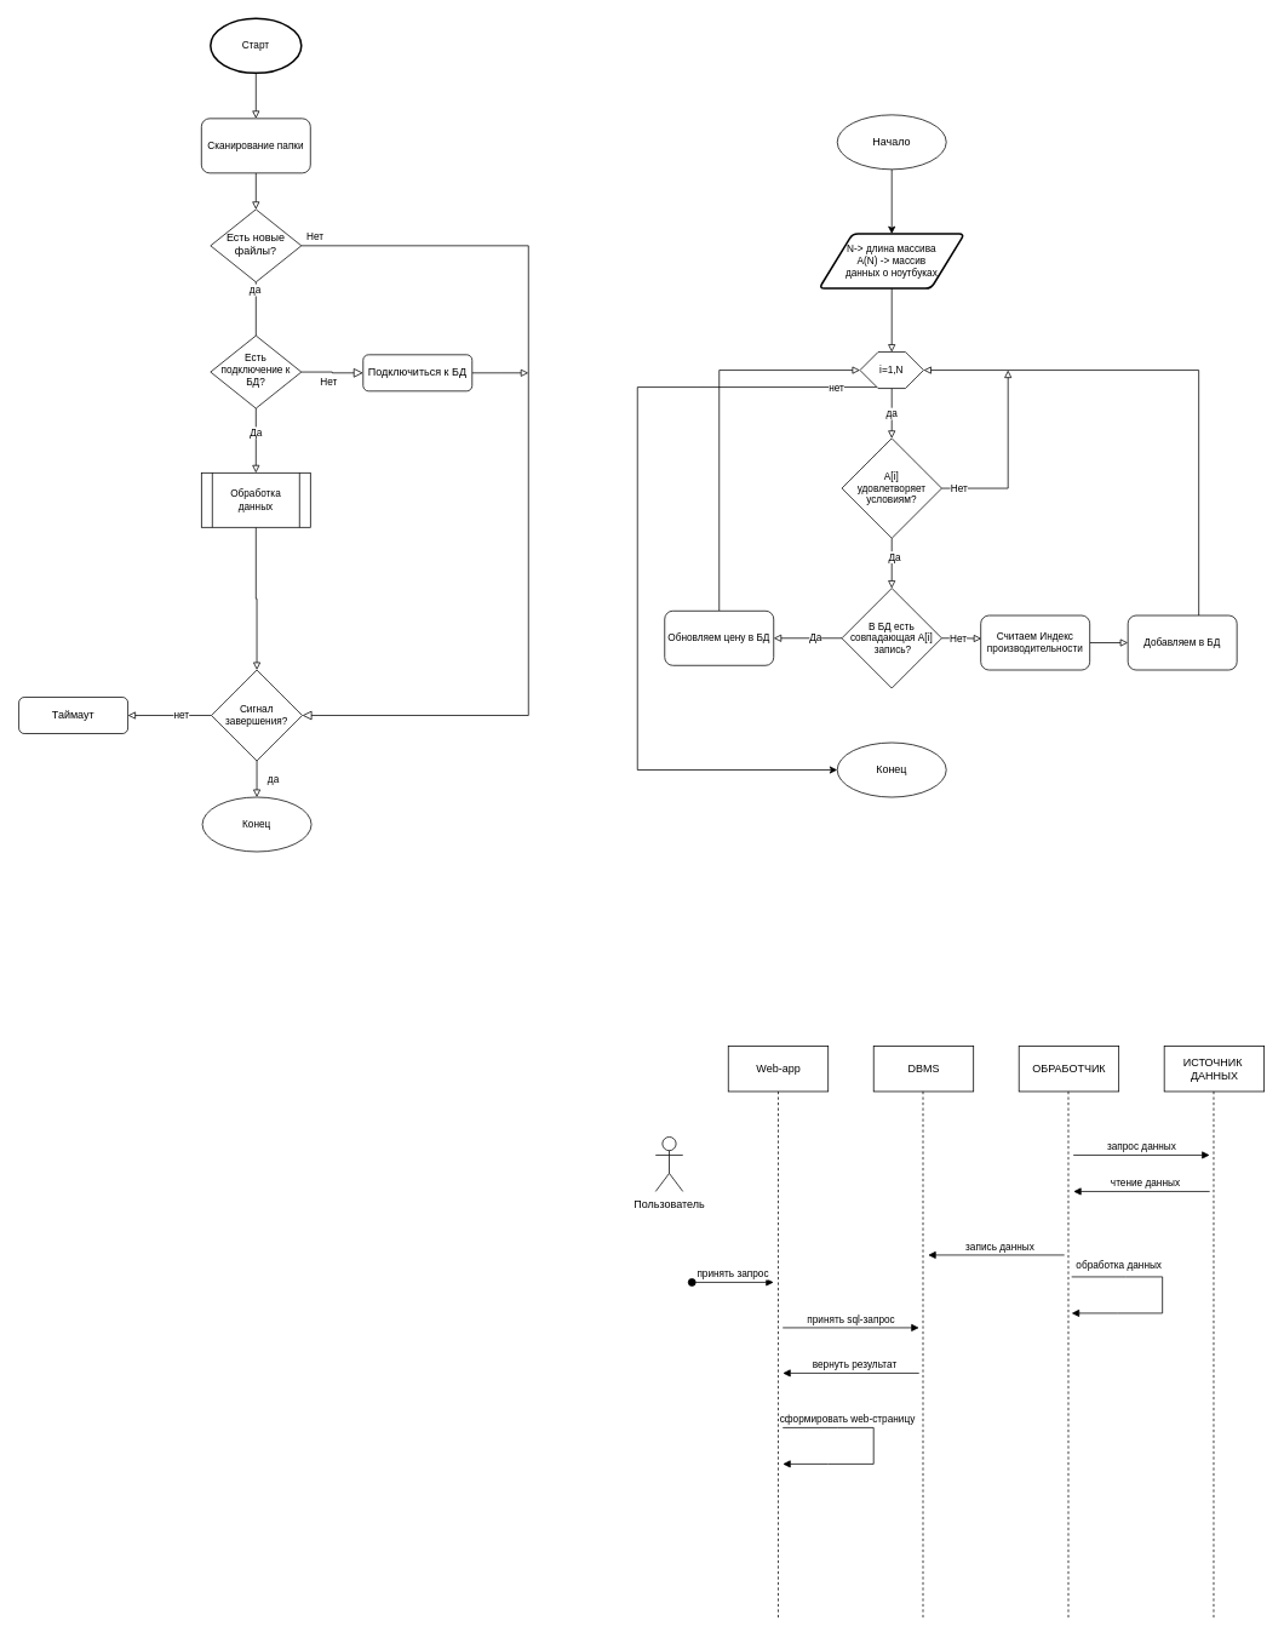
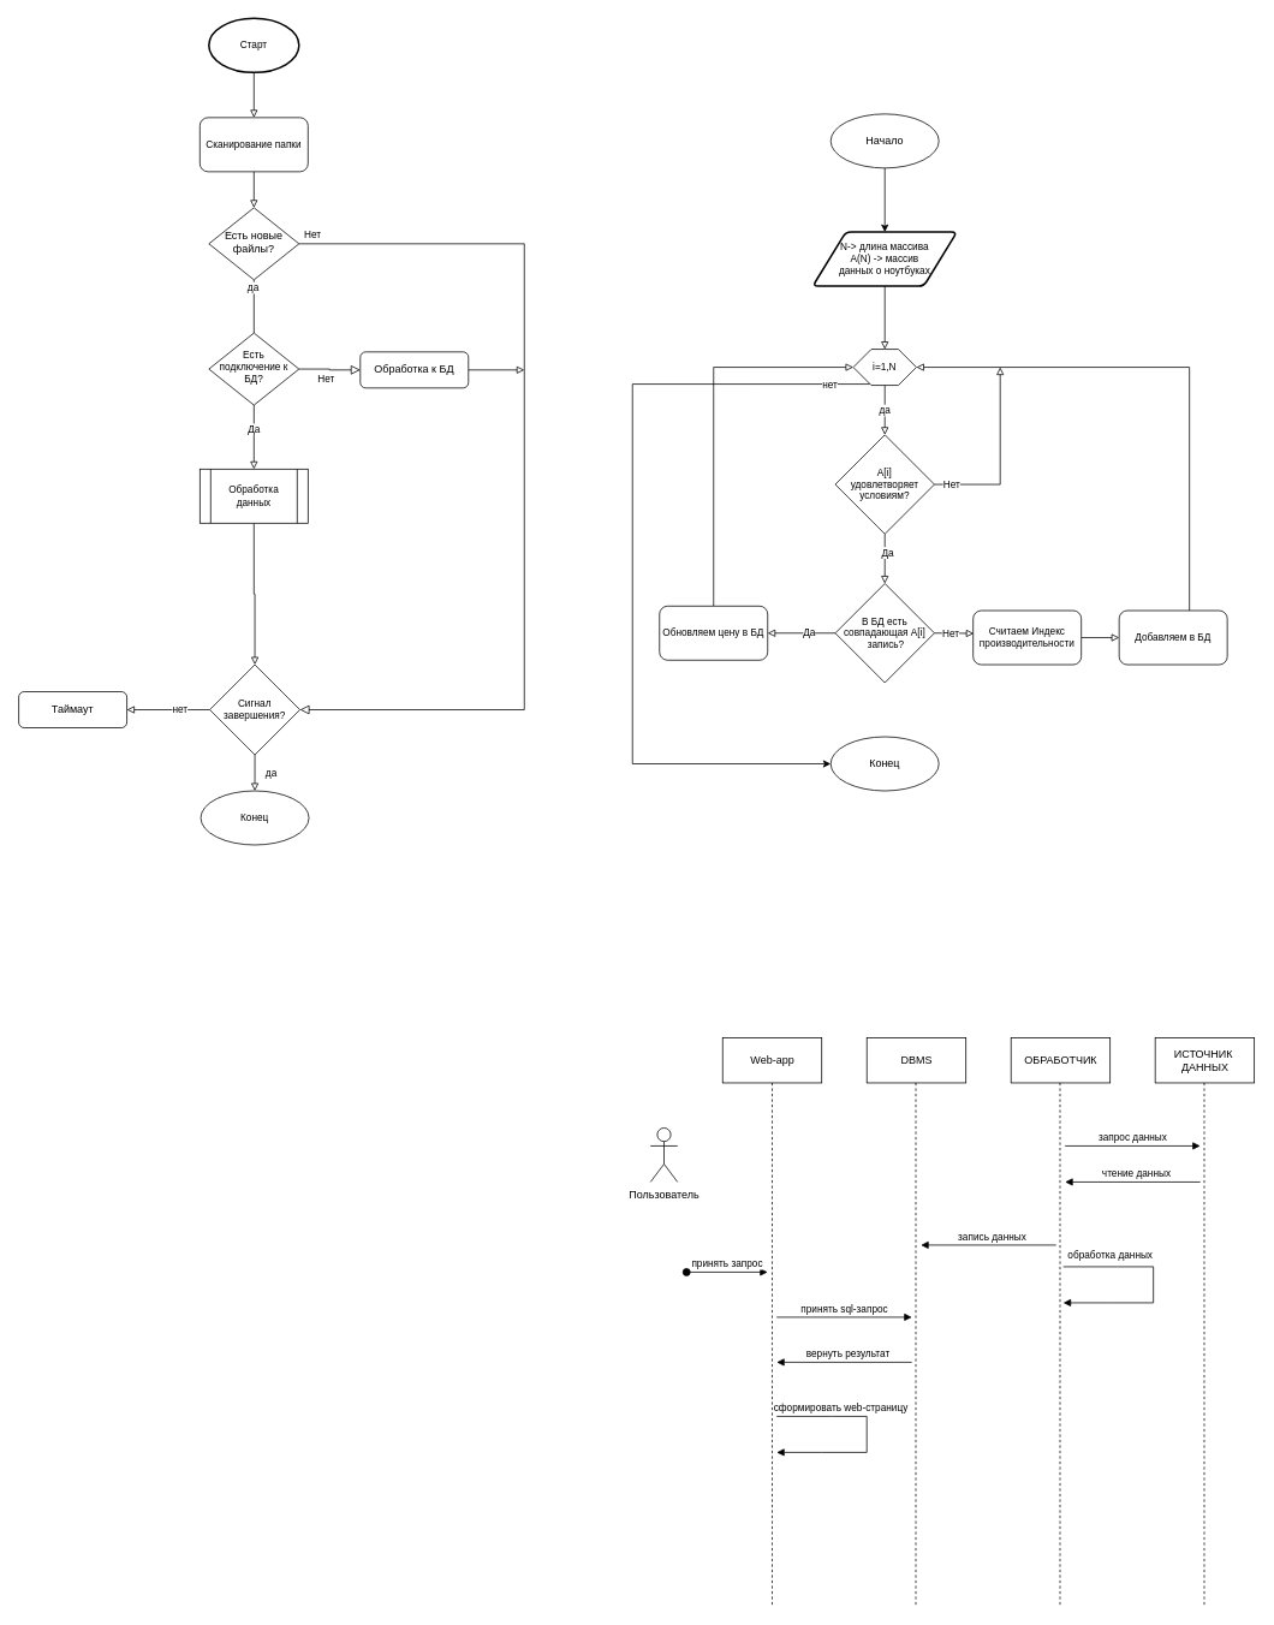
  <mxCell id="0" />
  <mxCell id="1" parent="0" />
  <mxCell id="2" value="Нет" style="edgeStyle=orthogonalEdgeStyle;rounded=0;html=1;jettySize=auto;orthogonalLoop=1;fontSize=11;endArrow=block;endFill=0;endSize=8;strokeWidth=1;shadow=0;labelBackgroundColor=none;entryX=1;entryY=0.5;entryDx=0;entryDy=0;exitX=1;exitY=0.5;exitDx=0;exitDy=0;" parent="1" source="5" target="20" edge="1"><mxGeometry x="-0.971" y="10" relative="1" as="geometry"><mxPoint as="offset" /><mxPoint x="349" y="240" as="sourcePoint" /><mxPoint x="350" y="757" as="targetPoint" /><Array as="points"><mxPoint x="581" y="270" /><mxPoint x="581" y="787" /></Array></mxGeometry></mxCell>
  <mxCell id="3" style="edgeStyle=orthogonalEdgeStyle;rounded=0;orthogonalLoop=1;jettySize=auto;html=1;entryX=0.5;entryY=0;entryDx=0;entryDy=0;fontSize=11;endArrow=none;endFill=0;" parent="1" source="5" target="9" edge="1"><mxGeometry relative="1" as="geometry" /></mxCell>
  <mxCell id="4" value="да" style="edgeLabel;html=1;align=center;verticalAlign=middle;resizable=0;points=[];fontSize=11;" parent="3" vertex="1" connectable="0"><mxGeometry x="-0.741" y="-2" relative="1" as="geometry"><mxPoint as="offset" /></mxGeometry></mxCell>
  <mxCell id="5" value="Есть новые файлы?" style="rhombus;whiteSpace=wrap;html=1;shadow=0;fontFamily=Helvetica;fontSize=12;align=center;strokeWidth=1;spacing=6;spacingTop=-4;" parent="1" vertex="1"><mxGeometry x="231" y="230" width="100" height="80" as="geometry" /></mxCell>
  <mxCell id="6" value="Нет" style="edgeStyle=orthogonalEdgeStyle;rounded=0;html=1;jettySize=auto;orthogonalLoop=1;fontSize=11;endArrow=block;endFill=0;endSize=8;strokeWidth=1;shadow=0;labelBackgroundColor=none;" parent="1" source="9" target="11" edge="1"><mxGeometry x="0.015" y="-11" relative="1" as="geometry"><mxPoint x="-4" y="-1" as="offset" /></mxGeometry></mxCell>
  <mxCell id="7" style="edgeStyle=orthogonalEdgeStyle;rounded=0;orthogonalLoop=1;jettySize=auto;html=1;entryX=0.5;entryY=0;entryDx=0;entryDy=0;fontSize=11;endArrow=block;endFill=0;" parent="1" source="9" target="44" edge="1"><mxGeometry relative="1" as="geometry"><mxPoint x="280.92" y="490" as="targetPoint" /></mxGeometry></mxCell>
  <mxCell id="8" value="Да" style="edgeLabel;html=1;align=center;verticalAlign=middle;resizable=0;points=[];fontSize=11;" parent="7" vertex="1" connectable="0"><mxGeometry x="-0.274" y="-1" relative="1" as="geometry"><mxPoint as="offset" /></mxGeometry></mxCell>
  <mxCell id="9" value="Есть подключение к БД?" style="rhombus;whiteSpace=wrap;html=1;shadow=0;fontFamily=Helvetica;fontSize=11;align=center;strokeWidth=1;spacing=6;spacingTop=-4;" parent="1" vertex="1"><mxGeometry x="231" y="369" width="100" height="80" as="geometry" /></mxCell>
  <mxCell id="10" style="edgeStyle=orthogonalEdgeStyle;rounded=0;orthogonalLoop=1;jettySize=auto;html=1;fontSize=11;endArrow=block;endFill=0;" parent="1" source="11" edge="1"><mxGeometry relative="1" as="geometry"><mxPoint x="581" y="410" as="targetPoint" /></mxGeometry></mxCell>
- <mxCell id="11" value="Подключиться к БД" style="rounded=1;whiteSpace=wrap;html=1;fontSize=12;glass=0;strokeWidth=1;shadow=0;" parent="1" vertex="1"><mxGeometry x="399" y="390" width="120" height="40" as="geometry" /></mxCell>
+ <mxCell id="11" value="Обработка к БД" style="rounded=1;whiteSpace=wrap;html=1;fontSize=12;glass=0;strokeWidth=1;shadow=0;" parent="1" vertex="1"><mxGeometry x="399" y="390" width="120" height="40" as="geometry" /></mxCell>
  <mxCell id="12" style="edgeStyle=orthogonalEdgeStyle;rounded=0;orthogonalLoop=1;jettySize=auto;html=1;entryX=0.5;entryY=0;entryDx=0;entryDy=0;fontSize=11;endArrow=block;endFill=0;" parent="1" source="13" target="15" edge="1"><mxGeometry relative="1" as="geometry"><mxPoint x="281" y="130" as="targetPoint" /></mxGeometry></mxCell>
  <mxCell id="13" value="Старт" style="strokeWidth=2;html=1;shape=mxgraph.flowchart.start_1;whiteSpace=wrap;rounded=1;fontSize=11;" parent="1" vertex="1"><mxGeometry x="231" y="20" width="100" height="60" as="geometry" /></mxCell>
  <mxCell id="14" style="edgeStyle=orthogonalEdgeStyle;rounded=0;orthogonalLoop=1;jettySize=auto;html=1;entryX=0.5;entryY=0;entryDx=0;entryDy=0;fontSize=11;endArrow=block;endFill=0;exitX=0.5;exitY=1;exitDx=0;exitDy=0;" parent="1" source="15" target="5" edge="1"><mxGeometry relative="1" as="geometry"><mxPoint x="281" y="190" as="sourcePoint" /></mxGeometry></mxCell>
  <mxCell id="15" value="Сканирование папки" style="rounded=1;whiteSpace=wrap;html=1;fontSize=11;" parent="1" vertex="1"><mxGeometry x="221" y="130" width="120" height="60" as="geometry" /></mxCell>
  <mxCell id="16" value="Конец" style="ellipse;whiteSpace=wrap;html=1;rounded=1;fontSize=11;" parent="1" vertex="1"><mxGeometry x="222" y="877" width="120" height="60" as="geometry" /></mxCell>
  <mxCell id="17" style="edgeStyle=orthogonalEdgeStyle;rounded=0;orthogonalLoop=1;jettySize=auto;html=1;entryX=0.5;entryY=0;entryDx=0;entryDy=0;fontSize=11;endArrow=block;endFill=0;" parent="1" source="20" target="16" edge="1"><mxGeometry relative="1" as="geometry" /></mxCell>
  <mxCell id="18" style="edgeStyle=orthogonalEdgeStyle;rounded=0;orthogonalLoop=1;jettySize=auto;html=1;entryX=1;entryY=0.5;entryDx=0;entryDy=0;fontSize=11;endArrow=block;endFill=0;" parent="1" source="20" target="21" edge="1"><mxGeometry relative="1" as="geometry" /></mxCell>
  <mxCell id="19" value="нет" style="edgeLabel;html=1;align=center;verticalAlign=middle;resizable=0;points=[];fontSize=11;" parent="18" vertex="1" connectable="0"><mxGeometry x="-0.254" y="-1" relative="1" as="geometry"><mxPoint as="offset" /></mxGeometry></mxCell>
  <mxCell id="20" value="Сигнал завершения?" style="rhombus;whiteSpace=wrap;html=1;rounded=0;fontSize=11;" parent="1" vertex="1"><mxGeometry x="232" y="737" width="100" height="100" as="geometry" /></mxCell>
  <mxCell id="21" value="Таймаут" style="rounded=1;whiteSpace=wrap;html=1;fontSize=12;glass=0;strokeWidth=1;shadow=0;" parent="1" vertex="1"><mxGeometry x="20" y="767" width="120" height="40" as="geometry" /></mxCell>
  <mxCell id="22" value="да" style="text;html=1;align=center;verticalAlign=middle;resizable=0;points=[];autosize=1;strokeColor=none;fillColor=none;fontSize=11;" parent="1" vertex="1"><mxGeometry x="280" y="842" width="40" height="30" as="geometry" /></mxCell>
  <mxCell id="23" value="да" style="edgeStyle=orthogonalEdgeStyle;rounded=0;orthogonalLoop=1;jettySize=auto;html=1;fontSize=11;endArrow=block;endFill=0;entryX=0.5;entryY=0;entryDx=0;entryDy=0;" parent="1" source="26" target="36" edge="1"><mxGeometry relative="1" as="geometry"><mxPoint x="981" y="447" as="targetPoint" /></mxGeometry></mxCell>
  <mxCell id="24" style="edgeStyle=orthogonalEdgeStyle;rounded=0;orthogonalLoop=1;jettySize=auto;html=1;exitX=0.263;exitY=0.967;exitDx=0;exitDy=0;entryX=0;entryY=0.5;entryDx=0;entryDy=0;exitPerimeter=0;" edge="1" parent="1" source="26" target="49"><mxGeometry relative="1" as="geometry"><mxPoint x="891" y="787" as="targetPoint" /><Array as="points"><mxPoint x="701" y="426" /><mxPoint x="701" y="847" /></Array></mxGeometry></mxCell>
  <mxCell id="25" value="нет" style="edgeLabel;html=1;align=center;verticalAlign=middle;resizable=0;points=[];" vertex="1" connectable="0" parent="24"><mxGeometry x="-0.901" y="1" relative="1" as="geometry"><mxPoint as="offset" /></mxGeometry></mxCell>
  <mxCell id="26" value="i=1,N" style="shape=hexagon;perimeter=hexagonPerimeter2;whiteSpace=wrap;html=1;fixedSize=1;fontSize=11;" parent="1" vertex="1"><mxGeometry x="946" y="387" width="70" height="40" as="geometry" /></mxCell>
  <mxCell id="27" value="" style="edgeStyle=orthogonalEdgeStyle;rounded=0;orthogonalLoop=1;jettySize=auto;html=1;fontSize=11;endArrow=block;endFill=0;entryX=0.006;entryY=0.424;entryDx=0;entryDy=0;entryPerimeter=0;" parent="1" source="31" target="42" edge="1"><mxGeometry relative="1" as="geometry"><mxPoint x="1069" y="702" as="targetPoint" /></mxGeometry></mxCell>
  <mxCell id="28" value="Нет" style="edgeLabel;html=1;align=center;verticalAlign=middle;resizable=0;points=[];fontSize=11;" parent="27" vertex="1" connectable="0"><mxGeometry x="-0.248" y="-1" relative="1" as="geometry"><mxPoint y="-1" as="offset" /></mxGeometry></mxCell>
  <mxCell id="29" value="" style="edgeStyle=orthogonalEdgeStyle;rounded=0;orthogonalLoop=1;jettySize=auto;html=1;fontSize=11;endArrow=block;endFill=0;" parent="1" source="31" target="40" edge="1"><mxGeometry relative="1" as="geometry" /></mxCell>
  <mxCell id="30" value="Да" style="edgeLabel;html=1;align=center;verticalAlign=middle;resizable=0;points=[];fontSize=11;" parent="29" vertex="1" connectable="0"><mxGeometry x="-0.201" y="-3" relative="1" as="geometry"><mxPoint y="2" as="offset" /></mxGeometry></mxCell>
  <mxCell id="31" value="В БД есть совпадающая A[i]&lt;br&gt;&amp;nbsp;запись?" style="rhombus;whiteSpace=wrap;html=1;fontSize=11;" parent="1" vertex="1"><mxGeometry x="926" y="647" width="110" height="110" as="geometry" /></mxCell>
  <mxCell id="32" style="edgeStyle=orthogonalEdgeStyle;rounded=0;orthogonalLoop=1;jettySize=auto;html=1;entryX=0.5;entryY=0;entryDx=0;entryDy=0;fontSize=11;endArrow=block;endFill=0;" parent="1" source="36" target="31" edge="1"><mxGeometry relative="1" as="geometry" /></mxCell>
  <mxCell id="33" value="Да" style="edgeLabel;html=1;align=center;verticalAlign=middle;resizable=0;points=[];fontSize=11;" parent="32" vertex="1" connectable="0"><mxGeometry x="-0.271" y="2" relative="1" as="geometry"><mxPoint as="offset" /></mxGeometry></mxCell>
  <mxCell id="34" style="edgeStyle=orthogonalEdgeStyle;rounded=0;orthogonalLoop=1;jettySize=auto;html=1;fontSize=11;endArrow=block;endFill=0;" parent="1" source="36" edge="1"><mxGeometry relative="1" as="geometry"><mxPoint x="1109" y="407" as="targetPoint" /><Array as="points"><mxPoint x="1109" y="537" /><mxPoint x="1109" y="407" /></Array></mxGeometry></mxCell>
  <mxCell id="35" value="Нет" style="edgeLabel;html=1;align=center;verticalAlign=middle;resizable=0;points=[];fontSize=11;" parent="34" vertex="1" connectable="0"><mxGeometry x="-0.823" y="1" relative="1" as="geometry"><mxPoint as="offset" /></mxGeometry></mxCell>
  <mxCell id="36" value="A[i]&lt;br&gt;удовлетворяет условиям?" style="rhombus;whiteSpace=wrap;html=1;fontSize=11;" parent="1" vertex="1"><mxGeometry x="926" y="482" width="110" height="110" as="geometry" /></mxCell>
  <mxCell id="37" style="edgeStyle=orthogonalEdgeStyle;rounded=0;orthogonalLoop=1;jettySize=auto;html=1;entryX=1;entryY=0.5;entryDx=0;entryDy=0;fontSize=11;endArrow=block;endFill=0;" parent="1" source="38" target="26" edge="1"><mxGeometry relative="1" as="geometry"><Array as="points"><mxPoint x="1319" y="407" /></Array></mxGeometry></mxCell>
  <mxCell id="38" value="Добавляем в БД" style="whiteSpace=wrap;html=1;fontSize=11;rounded=1;" parent="1" vertex="1"><mxGeometry x="1241" y="677" width="120" height="60" as="geometry" /></mxCell>
  <mxCell id="39" style="edgeStyle=orthogonalEdgeStyle;rounded=0;orthogonalLoop=1;jettySize=auto;html=1;entryX=0;entryY=0.5;entryDx=0;entryDy=0;fontSize=11;endArrow=block;endFill=0;" parent="1" source="40" target="26" edge="1"><mxGeometry relative="1" as="geometry"><Array as="points"><mxPoint x="791" y="407" /></Array></mxGeometry></mxCell>
  <mxCell id="40" value="Обновляем цену в БД" style="rounded=1;whiteSpace=wrap;html=1;fontSize=11;" parent="1" vertex="1"><mxGeometry x="731" y="672" width="120" height="60" as="geometry" /></mxCell>
  <mxCell id="41" style="edgeStyle=orthogonalEdgeStyle;rounded=0;orthogonalLoop=1;jettySize=auto;html=1;entryX=0;entryY=0.5;entryDx=0;entryDy=0;fontSize=11;endArrow=block;endFill=0;" parent="1" source="42" target="38" edge="1"><mxGeometry relative="1" as="geometry" /></mxCell>
  <mxCell id="42" value="Считаем Индекс производительности" style="rounded=1;whiteSpace=wrap;html=1;fontSize=11;" parent="1" vertex="1"><mxGeometry x="1079" y="677" width="120" height="60" as="geometry" /></mxCell>
  <mxCell id="43" style="edgeStyle=orthogonalEdgeStyle;rounded=0;orthogonalLoop=1;jettySize=auto;html=1;entryX=0.5;entryY=0;entryDx=0;entryDy=0;fontSize=11;endArrow=block;endFill=0;" parent="1" source="44" target="20" edge="1"><mxGeometry relative="1" as="geometry"><mxPoint x="281" y="640" as="targetPoint" /></mxGeometry></mxCell>
  <mxCell id="44" value="Обработка данных" style="shape=process;whiteSpace=wrap;html=1;backgroundOutline=1;rounded=0;fontSize=11;" parent="1" vertex="1"><mxGeometry x="221" y="520" width="120" height="60" as="geometry" /></mxCell>
  <mxCell id="45" style="edgeStyle=orthogonalEdgeStyle;rounded=0;orthogonalLoop=1;jettySize=auto;html=1;entryX=0.5;entryY=0;entryDx=0;entryDy=0;fontSize=11;endArrow=block;endFill=0;" parent="1" source="46" target="26" edge="1"><mxGeometry relative="1" as="geometry" /></mxCell>
  <mxCell id="46" value="N-&amp;gt; длина массива&lt;br&gt;A(N) -&amp;gt; массив&lt;br&gt;данных о ноутбуках" style="shape=parallelogram;html=1;strokeWidth=2;perimeter=parallelogramPerimeter;whiteSpace=wrap;rounded=1;arcSize=12;size=0.23;fontSize=11;" parent="1" vertex="1"><mxGeometry x="901" y="257" width="160" height="60" as="geometry" /></mxCell>
  <mxCell id="47" style="edgeStyle=orthogonalEdgeStyle;rounded=0;orthogonalLoop=1;jettySize=auto;html=1;entryX=0.5;entryY=0;entryDx=0;entryDy=0;" edge="1" parent="1" source="48" target="46"><mxGeometry relative="1" as="geometry" /></mxCell>
  <mxCell id="48" value="Начало" style="ellipse;whiteSpace=wrap;html=1;" vertex="1" parent="1"><mxGeometry x="921" y="126" width="120" height="60" as="geometry" /></mxCell>
  <mxCell id="49" value="Конец" style="ellipse;whiteSpace=wrap;html=1;" vertex="1" parent="1"><mxGeometry x="921" y="817" width="120" height="60" as="geometry" /></mxCell>
  <mxCell id="50" value="Пользователь" style="shape=umlActor;verticalLabelPosition=bottom;verticalAlign=top;html=1;" vertex="1" parent="1"><mxGeometry x="721" y="1251" width="30" height="60" as="geometry" /></mxCell>
  <mxCell id="51" style="edgeStyle=orthogonalEdgeStyle;rounded=0;orthogonalLoop=1;jettySize=auto;html=1;dashed=1;endArrow=none;endFill=0;" edge="1" parent="1" source="52"><mxGeometry relative="1" as="geometry"><mxPoint x="856" y="1781" as="targetPoint" /></mxGeometry></mxCell>
  <mxCell id="52" value="Web-app" style="html=1;" vertex="1" parent="1"><mxGeometry x="801" y="1151" width="110" height="50" as="geometry" /></mxCell>
  <mxCell id="53" value="DBMS" style="html=1;" vertex="1" parent="1"><mxGeometry x="961" y="1151" width="110" height="50" as="geometry" /></mxCell>
  <mxCell id="54" value="ОБРАБОТЧИК" style="html=1;" vertex="1" parent="1"><mxGeometry x="1121" y="1151" width="110" height="50" as="geometry" /></mxCell>
  <mxCell id="55" value="ИСТОЧНИК&amp;nbsp;&lt;br&gt;ДАННЫХ" style="html=1;" vertex="1" parent="1"><mxGeometry x="1281" y="1151" width="110" height="50" as="geometry" /></mxCell>
  <mxCell id="56" style="edgeStyle=orthogonalEdgeStyle;rounded=0;orthogonalLoop=1;jettySize=auto;html=1;dashed=1;endArrow=none;endFill=0;" edge="1" parent="1"><mxGeometry relative="1" as="geometry"><mxPoint x="1015.41" y="1781" as="targetPoint" /><mxPoint x="1015.41" y="1201" as="sourcePoint" /></mxGeometry></mxCell>
  <mxCell id="57" style="edgeStyle=orthogonalEdgeStyle;rounded=0;orthogonalLoop=1;jettySize=auto;html=1;dashed=1;endArrow=none;endFill=0;" edge="1" parent="1"><mxGeometry relative="1" as="geometry"><mxPoint x="1175.41" y="1781" as="targetPoint" /><mxPoint x="1175.41" y="1201" as="sourcePoint" /></mxGeometry></mxCell>
  <mxCell id="58" style="edgeStyle=orthogonalEdgeStyle;rounded=0;orthogonalLoop=1;jettySize=auto;html=1;dashed=1;endArrow=none;endFill=0;" edge="1" parent="1"><mxGeometry relative="1" as="geometry"><mxPoint x="1335.41" y="1781" as="targetPoint" /><mxPoint x="1335.41" y="1201" as="sourcePoint" /></mxGeometry></mxCell>
  <mxCell id="59" value="принять запрос" style="html=1;verticalAlign=bottom;startArrow=oval;startFill=1;endArrow=block;startSize=8;rounded=0;" edge="1" parent="1"><mxGeometry width="60" relative="1" as="geometry"><mxPoint x="761" y="1411" as="sourcePoint" /><mxPoint x="851" y="1411" as="targetPoint" /></mxGeometry></mxCell>
  <mxCell id="60" value="принять sql-запрос" style="html=1;verticalAlign=bottom;startArrow=none;startFill=0;endArrow=block;startSize=8;rounded=0;" edge="1" parent="1"><mxGeometry width="60" relative="1" as="geometry"><mxPoint x="861" y="1461" as="sourcePoint" /><mxPoint x="1011" y="1461" as="targetPoint" /></mxGeometry></mxCell>
  <mxCell id="61" value="вернуть результат" style="html=1;verticalAlign=bottom;startArrow=none;startFill=0;endArrow=block;startSize=8;rounded=0;" edge="1" parent="1"><mxGeometry x="-0.067" width="60" relative="1" as="geometry"><mxPoint x="1011" y="1511" as="sourcePoint" /><mxPoint x="861" y="1511" as="targetPoint" /><mxPoint x="-1" as="offset" /></mxGeometry></mxCell>
  <mxCell id="62" value="сформировать web-страницу" style="html=1;verticalAlign=bottom;startArrow=none;startFill=0;endArrow=block;startSize=8;rounded=0;" edge="1" parent="1"><mxGeometry x="-0.417" width="60" relative="1" as="geometry"><mxPoint x="861" y="1571" as="sourcePoint" /><mxPoint x="861" y="1611" as="targetPoint" /><Array as="points"><mxPoint x="921" y="1571" /><mxPoint x="961" y="1571" /><mxPoint x="961" y="1611" /><mxPoint x="911" y="1611" /></Array><mxPoint x="1" as="offset" /></mxGeometry></mxCell>
  <mxCell id="63" value="запись&amp;nbsp;данных" style="html=1;verticalAlign=bottom;startArrow=none;startFill=0;endArrow=block;startSize=8;rounded=0;" edge="1" parent="1"><mxGeometry x="-0.067" width="60" relative="1" as="geometry"><mxPoint x="1171" y="1381" as="sourcePoint" /><mxPoint x="1021" y="1381" as="targetPoint" /><mxPoint x="-1" as="offset" /></mxGeometry></mxCell>
  <mxCell id="64" value="запрос данных" style="html=1;verticalAlign=bottom;startArrow=none;startFill=0;endArrow=block;startSize=8;rounded=0;" edge="1" parent="1"><mxGeometry width="60" relative="1" as="geometry"><mxPoint x="1181" y="1271" as="sourcePoint" /><mxPoint x="1331" y="1271" as="targetPoint" /></mxGeometry></mxCell>
  <mxCell id="65" value="чтение данных" style="html=1;verticalAlign=bottom;startArrow=none;startFill=0;endArrow=block;startSize=8;rounded=0;" edge="1" parent="1"><mxGeometry x="-0.067" width="60" relative="1" as="geometry"><mxPoint x="1331" y="1311" as="sourcePoint" /><mxPoint x="1181" y="1311" as="targetPoint" /><mxPoint x="-1" as="offset" /></mxGeometry></mxCell>
  <mxCell id="66" value="обработка данных" style="html=1;verticalAlign=bottom;startArrow=none;startFill=0;endArrow=block;startSize=8;rounded=0;" edge="1" parent="1"><mxGeometry x="-0.567" y="4" width="60" relative="1" as="geometry"><mxPoint x="1179" y="1405" as="sourcePoint" /><mxPoint x="1179" y="1445" as="targetPoint" /><Array as="points"><mxPoint x="1239" y="1405" /><mxPoint x="1279" y="1405" /><mxPoint x="1279" y="1445" /><mxPoint x="1229" y="1445" /></Array><mxPoint as="offset" /></mxGeometry></mxCell>
